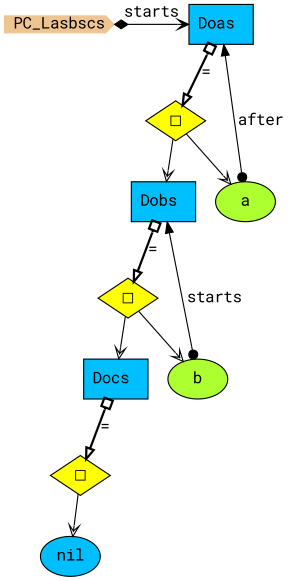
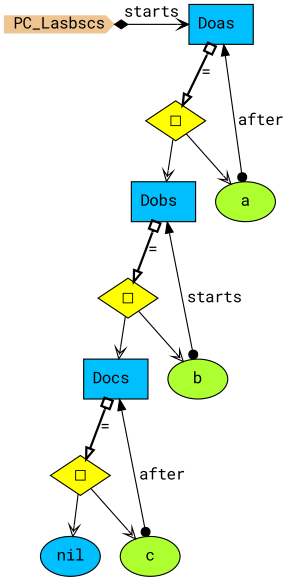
  digraph {
    fontname="Roboto Mono"
    node [fontname="Roboto Mono" shape=ellipse style=filled fillcolor=deepskyblue]
    edge [arrowhead=vee dir=both fontname="Roboto Mono"]
    n1 [color=burlywood2 height=.2 label=PC_Lasbscs shape=cds width=.2 fillcolor=""]
    n2 [label="Doas " shape=box]
    n3 [fillcolor=yellow label="◻︎" shape=diamond]
    n4 [label="Docs " shape=box]
    n5 [fillcolor=yellow label="◻︎" shape=diamond]
    n6 [label=nil]
+   n7 [fillcolor=greenyellow label=c]
    n8 [label="Dobs " shape=box]
    n9 [fillcolor=yellow label="◻︎" shape=diamond]
    n10 [fillcolor=greenyellow label=b]
    n11 [fillcolor=greenyellow label=a]
    subgraph sub_1 {
      rank=min
      n1
      n2
    }
    n1 -> n2 [arrowhead=open arrowtail=diamond label=starts]
    n2 -> n3 [arrowhead=onormal arrowtail=obox label="=" penwidth=2]
    n3 -> n8 [fillcolor=white dir=""]
    n3 -> n11 [fillcolor=white dir=""]
    n4 -> n5 [arrowhead=onormal arrowtail=obox label="=" penwidth=2]
    n5 -> n6 [fillcolor=white dir=""]
+   n5 -> n7 [fillcolor=white dir=""]
+   n7 -> n4 [arrowtail=dot label=after arrowhead=""]
    n8 -> n9 [arrowhead=onormal arrowtail=obox label="=" penwidth=2]
    n9 -> n4 [fillcolor=white dir=""]
    n9 -> n10 [fillcolor=white dir=""]
    n10 -> n8 [arrowtail=dot label=starts arrowhead=""]
    n11 -> n2 [arrowtail=dot label=after arrowhead=""]
  }
